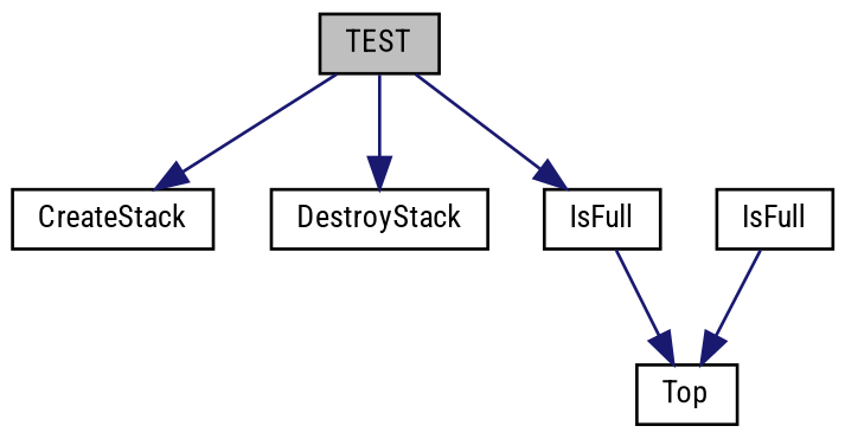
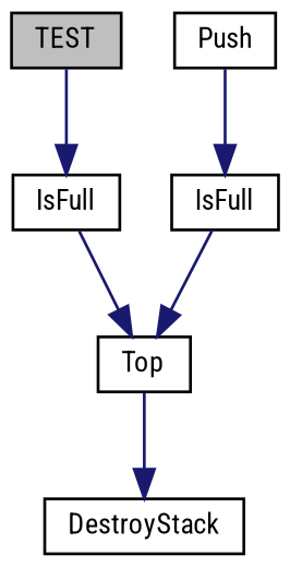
  digraph {
    fontname="Roboto Condensed"
    rankdir=TB
    node [color=black fillcolor=white fontname="Roboto Condensed" fontsize=10 shape=record style=filled]
    edge [color=midnightblue fontname="Roboto Condensed" fontsize=10 labelfontname=Helvetica labelfontsize=10 style=solid]
    n1 [fillcolor=grey75 fontcolor=black height=0.2 label=TEST width=0.4]
-   n2 [height=0.2 label=CreateStack width=0.4]
    n3 [height=0.2 label=DestroyStack width=0.4]
    n4 [height=0.2 label=IsFull width=0.4]
    n5 [height=0.2 label=Top width=0.4]
+   n6 [height=0.2 label=Push width=0.4]
    n7 [height=0.2 label=IsFull width=0.4]
-   n1 -> n2
-   n1 -> n3
+   n5 -> n3
    n1 -> n4
    n4 -> n5
+   n6 -> n7
    n7 -> n5
  }
